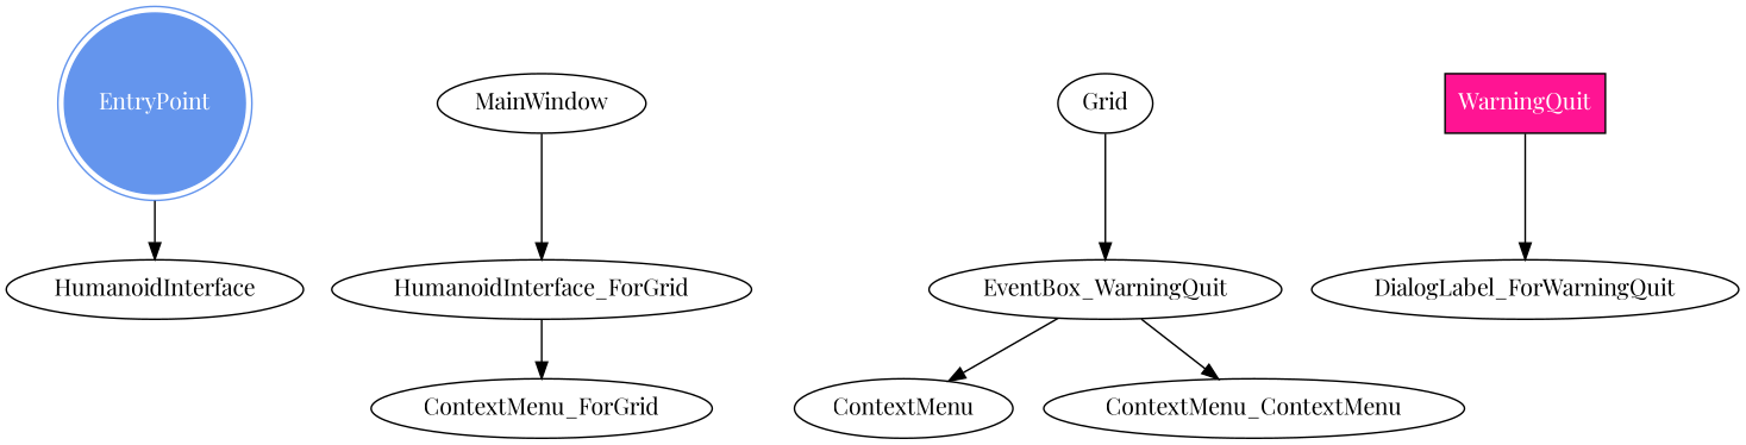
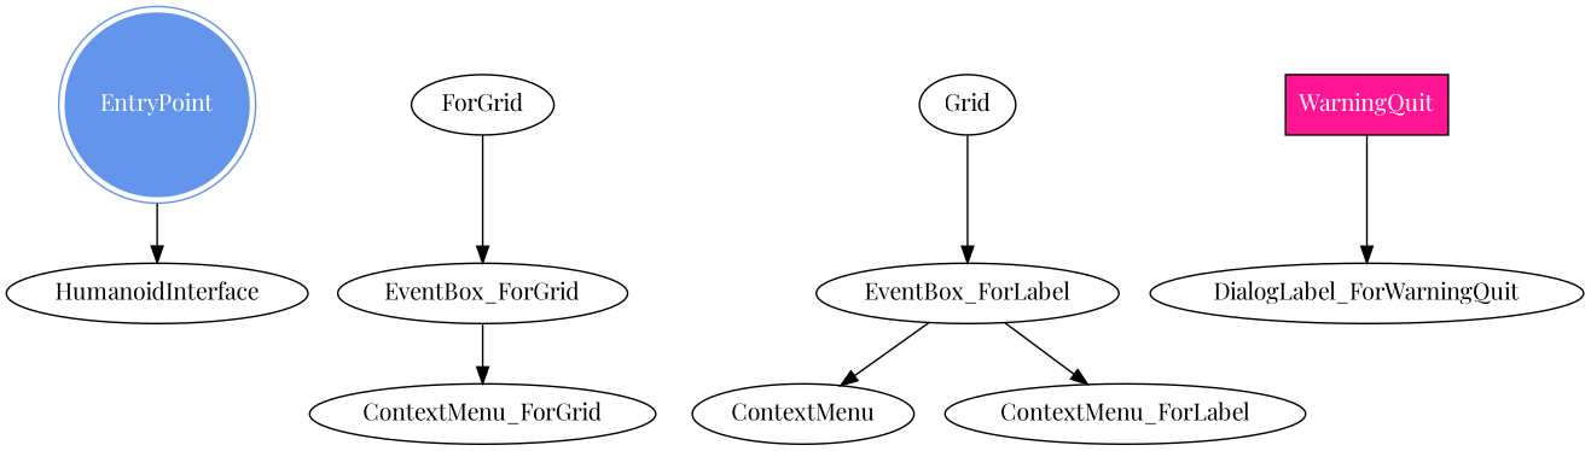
  digraph {
    fontname="Playfair Display"
    node [fontname="Playfair Display"]
    edge [fontname="Playfair Display"]
    EntryPoint [color=CornflowerBlue fontcolor=White shape=doublecircle style=filled]
    HumanoidInterface
-   MainWindow
-   EventBox_ForGrid [label=HumanoidInterface_ForGrid]
+   MainWindow [label=ForGrid]
+   EventBox_ForGrid
    ContextMenu_ForGrid
    Grid
-   EventBox_ForLabel [label=EventBox_WarningQuit]
+   EventBox_ForLabel
    n8 [label=ContextMenu]
-   ContextMenu_ForLabel [label=ContextMenu_ContextMenu]
+   ContextMenu_ForLabel
    WarningQuit [fillcolor=DeepPink fontcolor=White shape=rectangle style=filled]
    DialogLabel_ForWarningQuit
    EntryPoint -> HumanoidInterface
    MainWindow -> EventBox_ForGrid
    EventBox_ForGrid -> ContextMenu_ForGrid
    Grid -> EventBox_ForLabel
    EventBox_ForLabel -> n8
    EventBox_ForLabel -> ContextMenu_ForLabel
    WarningQuit -> DialogLabel_ForWarningQuit
  }
